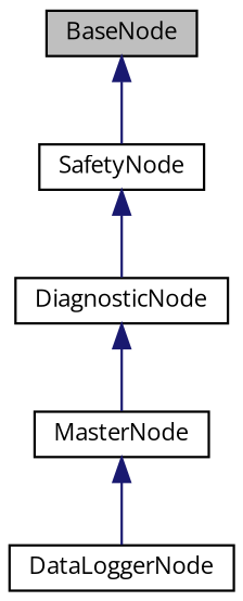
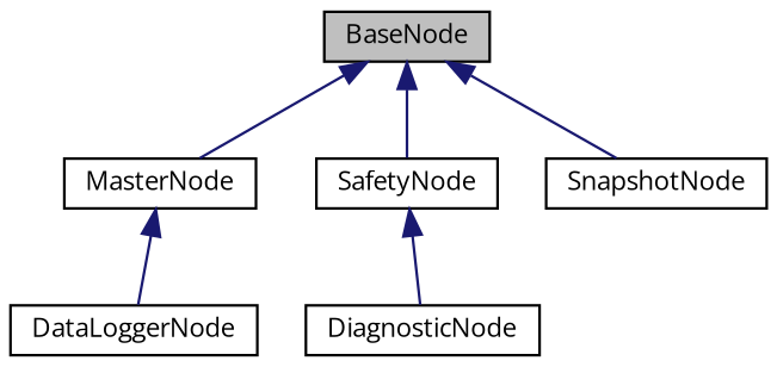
  digraph {
    fontname="Open Sans"
    node [color=black fillcolor=white fontname="Open Sans" fontsize=10 shape=record style=filled]
    edge [color=midnightblue dir=back fontname="Open Sans" fontsize=10 labelfontname=Helvetica labelfontsize=10 style=solid]
    n1 [fillcolor=grey75 fontcolor=black height=0.2 label=BaseNode width=0.4]
    n2 [height=0.2 label=MasterNode width=0.4]
    n3 [height=0.2 label=SafetyNode width=0.4]
+   n4 [height=0.2 label=SnapshotNode width=0.4]
    n5 [height=0.2 label=DataLoggerNode width=0.4]
    n6 [height=0.2 label=DiagnosticNode width=0.4]
-   n6 -> n2
+   n1 -> n2
    n1 -> n3
+   n1 -> n4
    n2 -> n5
    n3 -> n6
  }
